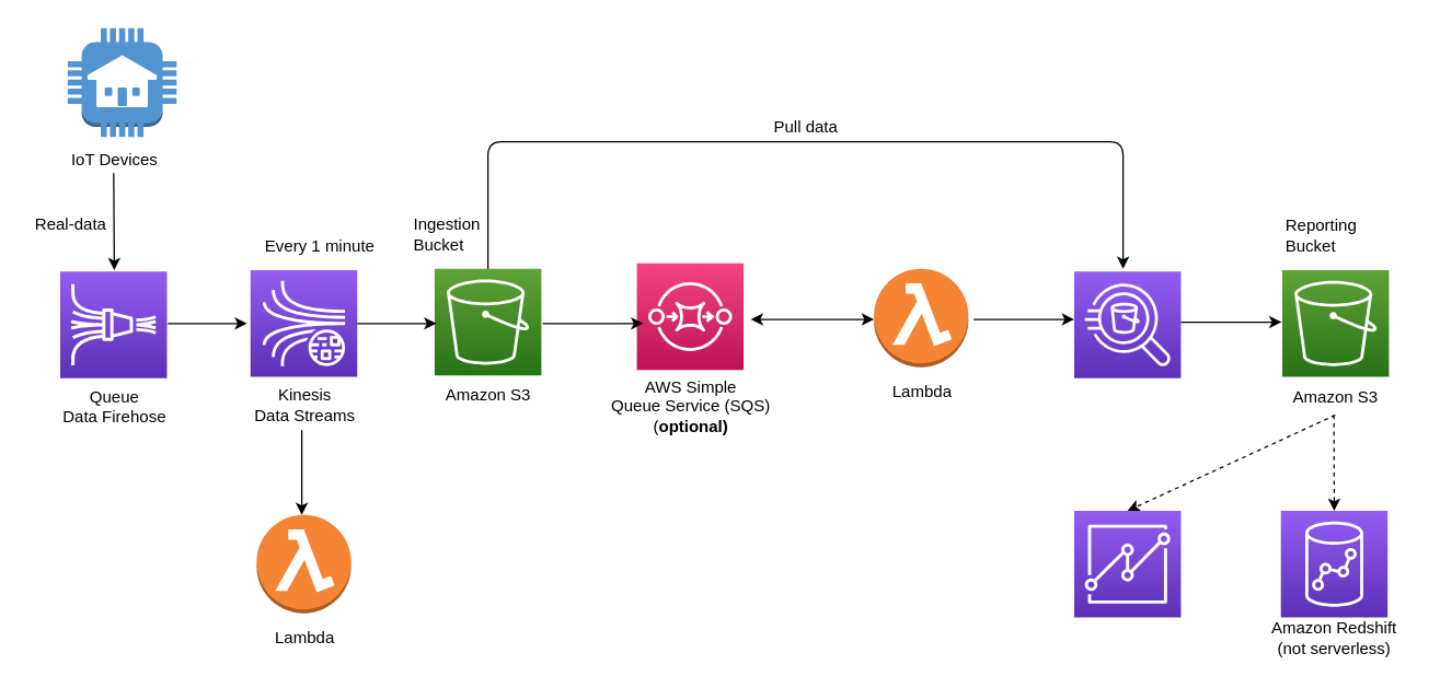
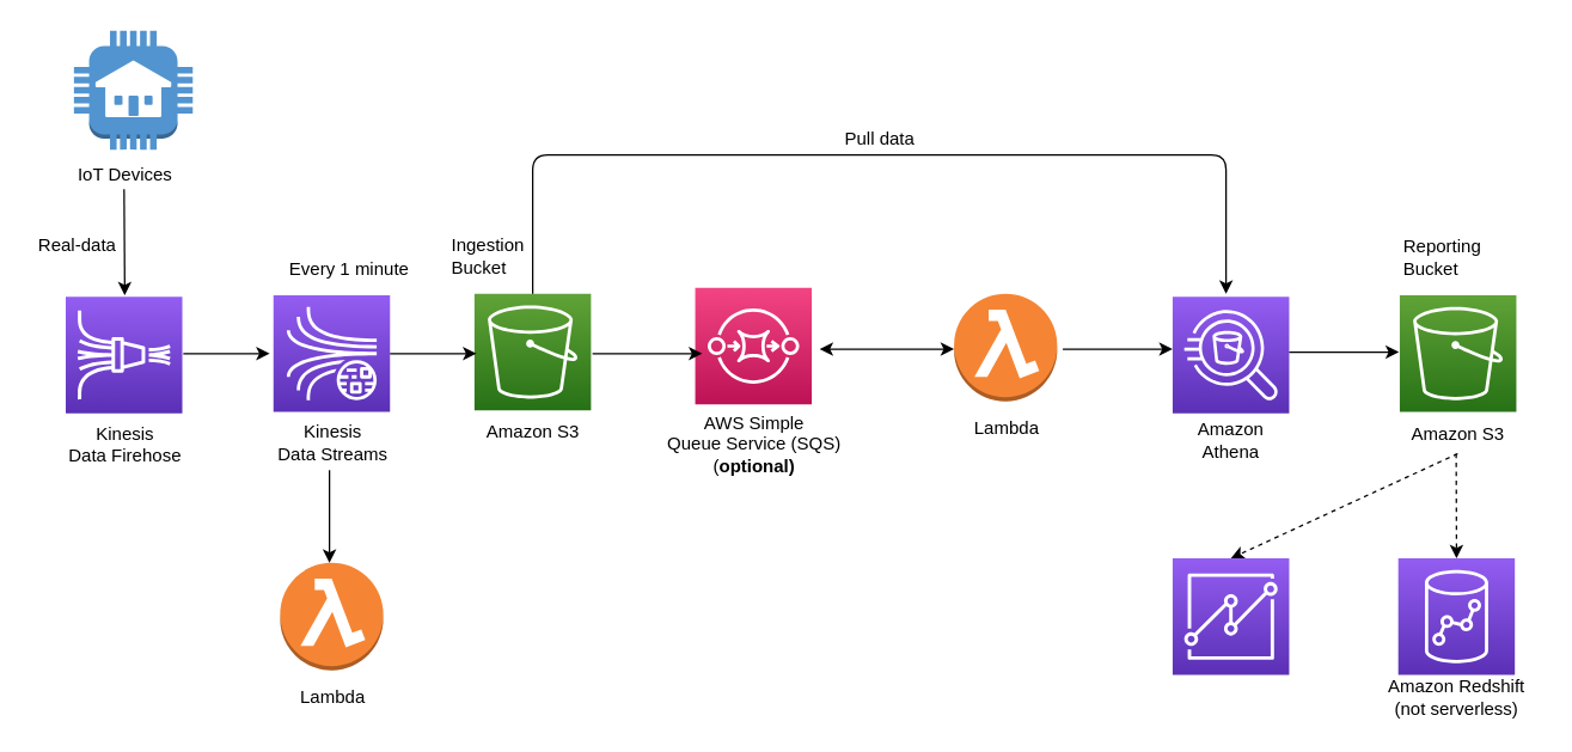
  <mxCell id="0" />
  <mxCell id="1" parent="0" />
  <mxCell id="2" value="" style="group" parent="1" vertex="1" connectable="0"><mxGeometry x="638" y="196" width="69" height="100" as="geometry" /></mxCell>
  <mxCell id="3" value="" style="outlineConnect=0;dashed=0;verticalLabelPosition=bottom;verticalAlign=top;align=center;html=1;shape=mxgraph.aws3.lambda_function;fillColor=#F58534;gradientColor=none;" parent="2" vertex="1"><mxGeometry width="69" height="72" as="geometry" /></mxCell>
  <mxCell id="4" value="Lambda" style="text;html=1;align=center;verticalAlign=middle;resizable=0;points=[];autosize=1;strokeColor=none;" parent="2" vertex="1"><mxGeometry x="4.5" y="80" width="60" height="20" as="geometry" /></mxCell>
  <mxCell id="5" value="" style="endArrow=classic;startArrow=classic;html=1;exitX=1;exitY=0.5;exitDx=0;exitDy=0;exitPerimeter=0;" parent="1" edge="1"><mxGeometry width="50" height="50" relative="1" as="geometry"><mxPoint x="548" y="233" as="sourcePoint" /><mxPoint x="638" y="233" as="targetPoint" /></mxGeometry></mxCell>
  <mxCell id="6" value="" style="group" parent="1" vertex="1" connectable="0"><mxGeometry x="316" y="196" width="80" height="103" as="geometry" /></mxCell>
  <mxCell id="7" value="" style="points=[[0,0,0],[0.25,0,0],[0.5,0,0],[0.75,0,0],[1,0,0],[0,1,0],[0.25,1,0],[0.5,1,0],[0.75,1,0],[1,1,0],[0,0.25,0],[0,0.5,0],[0,0.75,0],[1,0.25,0],[1,0.5,0],[1,0.75,0]];outlineConnect=0;fontColor=#232F3E;gradientColor=#60A337;gradientDirection=north;fillColor=#277116;strokeColor=#ffffff;dashed=0;verticalLabelPosition=bottom;verticalAlign=top;align=center;html=1;fontSize=12;fontStyle=0;aspect=fixed;shape=mxgraph.aws4.resourceIcon;resIcon=mxgraph.aws4.s3;" parent="6" vertex="1"><mxGeometry x="1" width="78" height="78" as="geometry" /></mxCell>
  <mxCell id="8" value="Amazon S3" style="text;html=1;align=center;verticalAlign=middle;resizable=0;points=[];autosize=1;strokeColor=none;" parent="6" vertex="1"><mxGeometry y="83" width="80" height="20" as="geometry" /></mxCell>
  <mxCell id="9" value="" style="group" parent="1" vertex="1" connectable="0"><mxGeometry x="187" y="376" width="69" height="100" as="geometry" /></mxCell>
  <mxCell id="10" value="" style="outlineConnect=0;dashed=0;verticalLabelPosition=bottom;verticalAlign=top;align=center;html=1;shape=mxgraph.aws3.lambda_function;fillColor=#F58534;gradientColor=none;" parent="9" vertex="1"><mxGeometry width="69" height="72" as="geometry" /></mxCell>
  <mxCell id="11" value="Lambda" style="text;html=1;align=center;verticalAlign=middle;resizable=0;points=[];autosize=1;strokeColor=none;" parent="9" vertex="1"><mxGeometry x="4.5" y="80" width="60" height="20" as="geometry" /></mxCell>
  <mxCell id="12" value="" style="endArrow=classic;html=1;exitX=1;exitY=0.5;exitDx=0;exitDy=0;exitPerimeter=0;" parent="1" edge="1"><mxGeometry width="50" height="50" relative="1" as="geometry"><mxPoint x="710.75" y="233" as="sourcePoint" /><mxPoint x="784.25" y="233" as="targetPoint" /></mxGeometry></mxCell>
  <mxCell id="13" value="" style="group" vertex="1" connectable="0" parent="1"><mxGeometry x="46" y="20" width="82.5" height="106" as="geometry" /></mxCell>
  <mxCell id="14" value="" style="outlineConnect=0;dashed=0;verticalLabelPosition=bottom;verticalAlign=top;align=center;html=1;shape=mxgraph.aws3.house;fillColor=#5294CF;gradientColor=none;" vertex="1" parent="13"><mxGeometry x="3" width="79.5" height="79.5" as="geometry" /></mxCell>
  <mxCell id="15" value="IoT Devices" style="text;html=1;align=center;verticalAlign=middle;resizable=0;points=[];autosize=1;strokeColor=none;" vertex="1" parent="13"><mxGeometry y="88" width="73" height="18" as="geometry" /></mxCell>
  <mxCell id="16" value="" style="endArrow=classic;html=1;" edge="1" parent="1" source="15"><mxGeometry width="50" height="50" relative="1" as="geometry"><mxPoint x="83" y="136" as="sourcePoint" /><mxPoint x="83" y="197" as="targetPoint" /></mxGeometry></mxCell>
  <mxCell id="17" value="Real-data" style="text;html=1;align=center;verticalAlign=middle;resizable=0;points=[];autosize=1;strokeColor=none;" vertex="1" parent="1"><mxGeometry x="20" y="155" width="61" height="18" as="geometry" /></mxCell>
  <mxCell id="18" value="" style="group" vertex="1" connectable="0" parent="1"><mxGeometry x="180" y="197" width="83" height="115" as="geometry" /></mxCell>
  <mxCell id="19" value="" style="points=[[0,0,0],[0.25,0,0],[0.5,0,0],[0.75,0,0],[1,0,0],[0,1,0],[0.25,1,0],[0.5,1,0],[0.75,1,0],[1,1,0],[0,0.25,0],[0,0.5,0],[0,0.75,0],[1,0.25,0],[1,0.5,0],[1,0.75,0]];outlineConnect=0;fontColor=#232F3E;gradientColor=#945DF2;gradientDirection=north;fillColor=#5A30B5;strokeColor=#ffffff;dashed=0;verticalLabelPosition=bottom;verticalAlign=top;align=center;html=1;fontSize=12;fontStyle=0;aspect=fixed;shape=mxgraph.aws4.resourceIcon;resIcon=mxgraph.aws4.kinesis_data_streams;" vertex="1" parent="18"><mxGeometry x="2.5" width="78" height="78" as="geometry" /></mxCell>
  <mxCell id="20" value="Kinesis &lt;br&gt;Data Streams" style="text;html=1;align=center;verticalAlign=middle;resizable=0;points=[];autosize=1;strokeColor=none;" vertex="1" parent="18"><mxGeometry y="83" width="83" height="32" as="geometry" /></mxCell>
  <mxCell id="21" value="" style="group" vertex="1" connectable="0" parent="1"><mxGeometry x="40" y="198" width="85" height="115" as="geometry" /></mxCell>
  <mxCell id="22" value="" style="points=[[0,0,0],[0.25,0,0],[0.5,0,0],[0.75,0,0],[1,0,0],[0,1,0],[0.25,1,0],[0.5,1,0],[0.75,1,0],[1,1,0],[0,0.25,0],[0,0.5,0],[0,0.75,0],[1,0.25,0],[1,0.5,0],[1,0.75,0]];outlineConnect=0;fontColor=#232F3E;gradientColor=#945DF2;gradientDirection=north;fillColor=#5A30B5;strokeColor=#ffffff;dashed=0;verticalLabelPosition=bottom;verticalAlign=top;align=center;html=1;fontSize=12;fontStyle=0;aspect=fixed;shape=mxgraph.aws4.resourceIcon;resIcon=mxgraph.aws4.kinesis_data_firehose;" vertex="1" parent="21"><mxGeometry x="3.5" width="78" height="78" as="geometry" /></mxCell>
- <mxCell id="23" value="Queue &lt;br&gt;Data Firehose" style="text;html=1;align=center;verticalAlign=middle;resizable=0;points=[];autosize=1;strokeColor=none;" vertex="1" parent="21"><mxGeometry y="83" width="85" height="32" as="geometry" /></mxCell>
+ <mxCell id="23" value="Kinesis &lt;br&gt;Data Firehose" style="text;html=1;align=center;verticalAlign=middle;resizable=0;points=[];autosize=1;strokeColor=none;" vertex="1" parent="21"><mxGeometry y="83" width="85" height="32" as="geometry" /></mxCell>
  <mxCell id="24" value="" style="group" vertex="1" connectable="0" parent="1"><mxGeometry x="440" y="192" width="127" height="117" as="geometry" /></mxCell>
  <mxCell id="25" value="" style="points=[[0,0,0],[0.25,0,0],[0.5,0,0],[0.75,0,0],[1,0,0],[0,1,0],[0.25,1,0],[0.5,1,0],[0.75,1,0],[1,1,0],[0,0.25,0],[0,0.5,0],[0,0.75,0],[1,0.25,0],[1,0.5,0],[1,0.75,0]];outlineConnect=0;fontColor=#232F3E;gradientColor=#F34482;gradientDirection=north;fillColor=#BC1356;strokeColor=#ffffff;dashed=0;verticalLabelPosition=bottom;verticalAlign=top;align=center;html=1;fontSize=12;fontStyle=0;aspect=fixed;shape=mxgraph.aws4.resourceIcon;resIcon=mxgraph.aws4.sqs;" parent="24" vertex="1"><mxGeometry x="24.75" width="78" height="78" as="geometry" /></mxCell>
  <mxCell id="26" value="AWS Simple&lt;br&gt;Queue Service (SQS)&lt;br&gt;(&lt;b&gt;optional)&lt;/b&gt;" style="text;html=1;align=center;verticalAlign=middle;resizable=0;points=[];autosize=1;strokeColor=none;" parent="24" vertex="1"><mxGeometry x="1" y="82" width="126" height="46" as="geometry" /></mxCell>
  <mxCell id="27" value="" style="group" vertex="1" connectable="0" parent="1"><mxGeometry x="784.25" y="198" width="78" height="112" as="geometry" /></mxCell>
  <mxCell id="28" value="" style="points=[[0,0,0],[0.25,0,0],[0.5,0,0],[0.75,0,0],[1,0,0],[0,1,0],[0.25,1,0],[0.5,1,0],[0.75,1,0],[1,1,0],[0,0.25,0],[0,0.5,0],[0,0.75,0],[1,0.25,0],[1,0.5,0],[1,0.75,0]];outlineConnect=0;fontColor=#232F3E;gradientColor=#945DF2;gradientDirection=north;fillColor=#5A30B5;strokeColor=#ffffff;dashed=0;verticalLabelPosition=bottom;verticalAlign=top;align=center;html=1;fontSize=12;fontStyle=0;aspect=fixed;shape=mxgraph.aws4.resourceIcon;resIcon=mxgraph.aws4.athena;" vertex="1" parent="27"><mxGeometry width="78" height="78" as="geometry" /></mxCell>
+ <mxCell id="29" value="Amazon&lt;br&gt;Athena" style="text;html=1;align=center;verticalAlign=middle;resizable=0;points=[];autosize=1;strokeColor=none;" vertex="1" parent="27"><mxGeometry x="12" y="80" width="54" height="32" as="geometry" /></mxCell>
  <mxCell id="30" value="" style="group" vertex="1" connectable="0" parent="1"><mxGeometry x="935.25" y="197" width="80" height="103" as="geometry" /></mxCell>
  <mxCell id="31" value="" style="points=[[0,0,0],[0.25,0,0],[0.5,0,0],[0.75,0,0],[1,0,0],[0,1,0],[0.25,1,0],[0.5,1,0],[0.75,1,0],[1,1,0],[0,0.25,0],[0,0.5,0],[0,0.75,0],[1,0.25,0],[1,0.5,0],[1,0.75,0]];outlineConnect=0;fontColor=#232F3E;gradientColor=#60A337;gradientDirection=north;fillColor=#277116;strokeColor=#ffffff;dashed=0;verticalLabelPosition=bottom;verticalAlign=top;align=center;html=1;fontSize=12;fontStyle=0;aspect=fixed;shape=mxgraph.aws4.resourceIcon;resIcon=mxgraph.aws4.s3;" vertex="1" parent="30"><mxGeometry x="1" width="78" height="78" as="geometry" /></mxCell>
  <mxCell id="32" value="Amazon S3" style="text;html=1;align=center;verticalAlign=middle;resizable=0;points=[];autosize=1;strokeColor=none;" vertex="1" parent="30"><mxGeometry y="83" width="80" height="20" as="geometry" /></mxCell>
  <mxCell id="33" value="" style="endArrow=classic;html=1;exitX=1;exitY=0.5;exitDx=0;exitDy=0;exitPerimeter=0;" edge="1" parent="1"><mxGeometry width="50" height="50" relative="1" as="geometry"><mxPoint x="862.25" y="235" as="sourcePoint" /><mxPoint x="935.75" y="235" as="targetPoint" /></mxGeometry></mxCell>
  <mxCell id="34" value="Reporting&lt;br&gt;Bucket" style="text;html=1;align=left;verticalAlign=middle;resizable=0;points=[];autosize=1;strokeColor=none;" vertex="1" parent="1"><mxGeometry x="937.25" y="156" width="62" height="32" as="geometry" /></mxCell>
  <mxCell id="35" value="Ingestion&lt;br&gt;Bucket" style="text;html=1;align=left;verticalAlign=middle;resizable=0;points=[];autosize=1;strokeColor=none;" vertex="1" parent="1"><mxGeometry x="300" y="155" width="59" height="32" as="geometry" /></mxCell>
  <mxCell id="36" value="" style="endArrow=classic;html=1;exitX=0.5;exitY=0;exitDx=0;exitDy=0;exitPerimeter=0;" edge="1" parent="1" source="7"><mxGeometry width="50" height="50" relative="1" as="geometry"><mxPoint x="296" y="196" as="sourcePoint" /><mxPoint x="820" y="196" as="targetPoint" /><Array as="points"><mxPoint x="356" y="103" /><mxPoint x="820" y="103" /></Array></mxGeometry></mxCell>
  <mxCell id="37" value="Pull data" style="text;html=1;align=center;verticalAlign=middle;resizable=0;points=[];autosize=1;strokeColor=none;" vertex="1" parent="1"><mxGeometry x="558" y="83" width="60" height="20" as="geometry" /></mxCell>
  <mxCell id="38" value="Every 1 minute" style="text;html=1;align=center;verticalAlign=middle;resizable=0;points=[];autosize=1;strokeColor=none;" vertex="1" parent="1"><mxGeometry x="183" y="170" width="100" height="20" as="geometry" /></mxCell>
  <mxCell id="39" value="" style="endArrow=classic;html=1;exitX=0.482;exitY=1.063;exitDx=0;exitDy=0;exitPerimeter=0;" edge="1" parent="1" source="20"><mxGeometry width="50" height="50" relative="1" as="geometry"><mxPoint x="461" y="426" as="sourcePoint" /><mxPoint x="220" y="376" as="targetPoint" /></mxGeometry></mxCell>
  <mxCell id="40" value="" style="endArrow=classic;html=1;entryX=0.5;entryY=0;entryDx=0;entryDy=0;entryPerimeter=0;dashed=1;" edge="1" parent="1" target="42"><mxGeometry width="50" height="50" relative="1" as="geometry"><mxPoint x="975" y="303" as="sourcePoint" /><mxPoint x="818" y="383" as="targetPoint" /></mxGeometry></mxCell>
  <mxCell id="41" value="" style="group" vertex="1" connectable="0" parent="1"><mxGeometry x="763.25" y="373" width="120" height="98" as="geometry" /></mxCell>
  <mxCell id="42" value="" style="points=[[0,0,0],[0.25,0,0],[0.5,0,0],[0.75,0,0],[1,0,0],[0,1,0],[0.25,1,0],[0.5,1,0],[0.75,1,0],[1,1,0],[0,0.25,0],[0,0.5,0],[0,0.75,0],[1,0.25,0],[1,0.5,0],[1,0.75,0]];outlineConnect=0;fontColor=#232F3E;gradientColor=#945DF2;gradientDirection=north;fillColor=#5A30B5;strokeColor=#ffffff;dashed=0;verticalLabelPosition=bottom;verticalAlign=top;align=center;html=1;fontSize=12;fontStyle=0;aspect=fixed;shape=mxgraph.aws4.resourceIcon;resIcon=mxgraph.aws4.quicksight;" vertex="1" parent="41"><mxGeometry x="21" width="78" height="78" as="geometry" /></mxCell>
  <mxCell id="43" value="" style="group" vertex="1" connectable="0" parent="1"><mxGeometry x="919.25" y="373" width="110" height="108" as="geometry" /></mxCell>
  <mxCell id="44" value="" style="points=[[0,0,0],[0.25,0,0],[0.5,0,0],[0.75,0,0],[1,0,0],[0,1,0],[0.25,1,0],[0.5,1,0],[0.75,1,0],[1,1,0],[0,0.25,0],[0,0.5,0],[0,0.75,0],[1,0.25,0],[1,0.5,0],[1,0.75,0]];outlineConnect=0;fontColor=#232F3E;gradientColor=#945DF2;gradientDirection=north;fillColor=#5A30B5;strokeColor=#ffffff;dashed=0;verticalLabelPosition=bottom;verticalAlign=top;align=center;html=1;fontSize=12;fontStyle=0;aspect=fixed;shape=mxgraph.aws4.resourceIcon;resIcon=mxgraph.aws4.redshift;" vertex="1" parent="43"><mxGeometry x="16" width="78" height="78" as="geometry" /></mxCell>
  <mxCell id="45" value="Amazon Redshift&lt;br&gt;(not serverless)" style="text;html=1;align=center;verticalAlign=middle;resizable=0;points=[];autosize=1;strokeColor=none;" vertex="1" parent="43"><mxGeometry y="78" width="110" height="30" as="geometry" /></mxCell>
  <mxCell id="46" value="" style="endArrow=classic;html=1;entryX=0.5;entryY=0;entryDx=0;entryDy=0;entryPerimeter=0;dashed=1;" edge="1" parent="1" target="44"><mxGeometry width="50" height="50" relative="1" as="geometry"><mxPoint x="974" y="303" as="sourcePoint" /><mxPoint x="833.25" y="383" as="targetPoint" /></mxGeometry></mxCell>
  <mxCell id="47" value="" style="endArrow=classic;html=1;exitX=1;exitY=0.5;exitDx=0;exitDy=0;exitPerimeter=0;" edge="1" parent="1" source="19"><mxGeometry width="50" height="50" relative="1" as="geometry"><mxPoint x="270" y="236" as="sourcePoint" /><mxPoint x="318.33" y="236" as="targetPoint" /></mxGeometry></mxCell>
  <mxCell id="48" value="" style="endArrow=classic;html=1;exitX=1;exitY=0.5;exitDx=0;exitDy=0;exitPerimeter=0;" edge="1" parent="1"><mxGeometry width="50" height="50" relative="1" as="geometry"><mxPoint x="122.17" y="236" as="sourcePoint" /><mxPoint x="180" y="236" as="targetPoint" /></mxGeometry></mxCell>
  <mxCell id="49" value="" style="endArrow=classic;html=1;exitX=1;exitY=0.5;exitDx=0;exitDy=0;exitPerimeter=0;" edge="1" parent="1"><mxGeometry width="50" height="50" relative="1" as="geometry"><mxPoint x="396" y="236" as="sourcePoint" /><mxPoint x="469.5" y="236" as="targetPoint" /></mxGeometry></mxCell>
